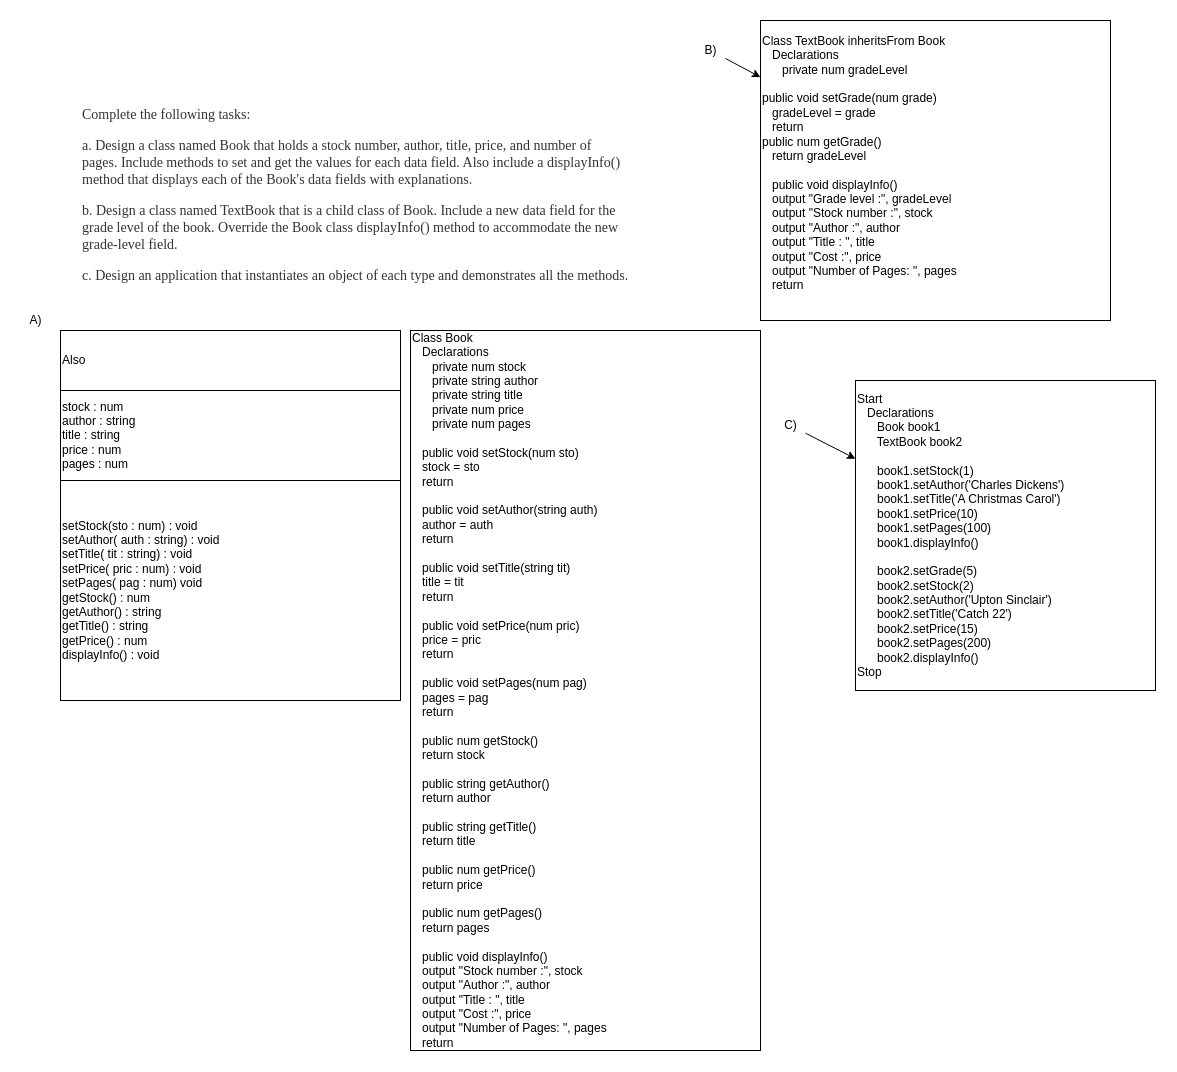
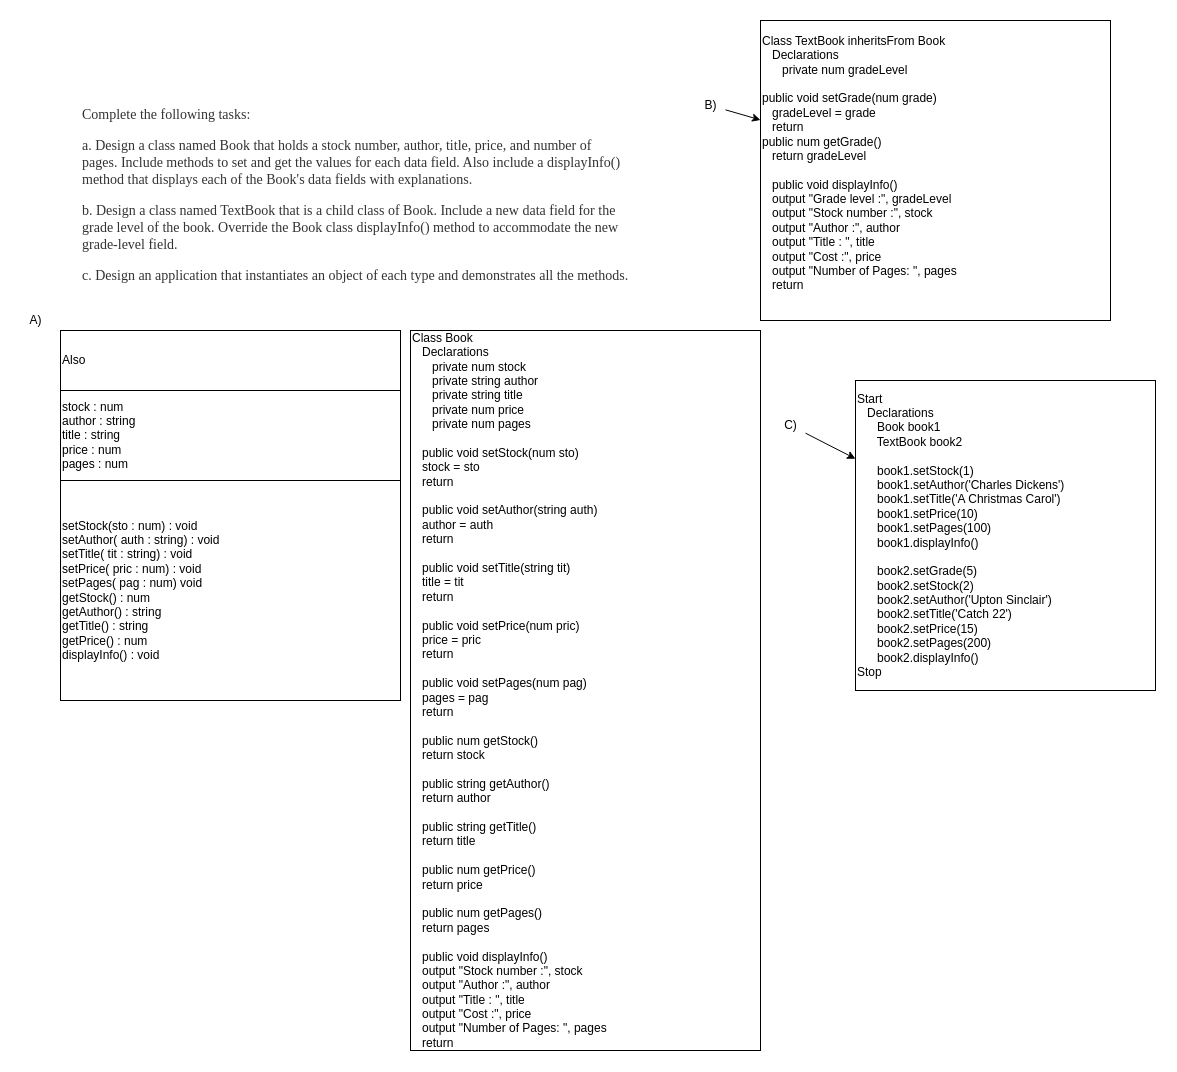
  <mxCell id="0" />
  <mxCell id="1" parent="0" />
  <mxCell id="2" value="&lt;span style=&quot;color: rgb(51, 51, 51); font-family: georgia, times, &amp;quot;times new roman&amp;quot;, serif; font-size: 14px; font-style: normal; font-weight: 400; letter-spacing: normal; text-indent: 0px; text-transform: none; word-spacing: 0px; background-color: rgb(255, 255, 255); display: inline; float: none;&quot;&gt;Complete the following tasks:&lt;/span&gt;&lt;br style=&quot;color: rgb(51, 51, 51); font-family: georgia, times, &amp;quot;times new roman&amp;quot;, serif; font-size: 14px; font-style: normal; font-weight: 400; letter-spacing: normal; text-indent: 0px; text-transform: none; word-spacing: 0px; background-color: rgb(255, 255, 255);&quot;&gt;&lt;br style=&quot;color: rgb(51, 51, 51); font-family: georgia, times, &amp;quot;times new roman&amp;quot;, serif; font-size: 14px; font-style: normal; font-weight: 400; letter-spacing: normal; text-indent: 0px; text-transform: none; word-spacing: 0px; background-color: rgb(255, 255, 255);&quot;&gt;&lt;span style=&quot;color: rgb(51, 51, 51); font-family: georgia, times, &amp;quot;times new roman&amp;quot;, serif; font-size: 14px; font-style: normal; font-weight: 400; letter-spacing: normal; text-indent: 0px; text-transform: none; word-spacing: 0px; background-color: rgb(255, 255, 255); display: inline; float: none;&quot;&gt;a. Design a class named Book that holds a stock number, author, title, price, and number of pages. Include methods to set and get the values for each data field. Also include a displayInfo() method that displays each of the Book's data fields with explanations.&lt;/span&gt;&lt;br style=&quot;color: rgb(51, 51, 51); font-family: georgia, times, &amp;quot;times new roman&amp;quot;, serif; font-size: 14px; font-style: normal; font-weight: 400; letter-spacing: normal; text-indent: 0px; text-transform: none; word-spacing: 0px; background-color: rgb(255, 255, 255);&quot;&gt;&lt;br style=&quot;color: rgb(51, 51, 51); font-family: georgia, times, &amp;quot;times new roman&amp;quot;, serif; font-size: 14px; font-style: normal; font-weight: 400; letter-spacing: normal; text-indent: 0px; text-transform: none; word-spacing: 0px; background-color: rgb(255, 255, 255);&quot;&gt;&lt;span style=&quot;color: rgb(51, 51, 51); font-family: georgia, times, &amp;quot;times new roman&amp;quot;, serif; font-size: 14px; font-style: normal; font-weight: 400; letter-spacing: normal; text-indent: 0px; text-transform: none; word-spacing: 0px; background-color: rgb(255, 255, 255); display: inline; float: none;&quot;&gt;b. Design a class named TextBook that is a child class of Book. Include a new data field for the grade level of the book. Override the Book class displayInfo() method to accommodate the new grade-level field.&lt;/span&gt;&lt;br style=&quot;color: rgb(51, 51, 51); font-family: georgia, times, &amp;quot;times new roman&amp;quot;, serif; font-size: 14px; font-style: normal; font-weight: 400; letter-spacing: normal; text-indent: 0px; text-transform: none; word-spacing: 0px; background-color: rgb(255, 255, 255);&quot;&gt;&lt;br style=&quot;color: rgb(51, 51, 51); font-family: georgia, times, &amp;quot;times new roman&amp;quot;, serif; font-size: 14px; font-style: normal; font-weight: 400; letter-spacing: normal; text-indent: 0px; text-transform: none; word-spacing: 0px; background-color: rgb(255, 255, 255);&quot;&gt;&lt;span style=&quot;color: rgb(51, 51, 51); font-family: georgia, times, &amp;quot;times new roman&amp;quot;, serif; font-size: 14px; font-style: normal; font-weight: 400; letter-spacing: normal; text-indent: 0px; text-transform: none; word-spacing: 0px; background-color: rgb(255, 255, 255); display: inline; float: none;&quot;&gt;c. Design an application that instantiates an object of each type and demonstrates all the methods.&lt;/span&gt;" style="text;whiteSpace=wrap;html=1;" parent="1" vertex="1"><mxGeometry y="100" width="550" height="200" as="geometry" x="80" /></mxCell>
  <mxCell id="3" value="Class Book&lt;br&gt;&amp;nbsp; &amp;nbsp;Declarations&lt;br&gt;&amp;nbsp; &amp;nbsp; &amp;nbsp; private num stock&lt;br&gt;&amp;nbsp; &amp;nbsp; &amp;nbsp; private string author&lt;br&gt;&amp;nbsp; &amp;nbsp; &amp;nbsp; private string title&lt;br&gt;&amp;nbsp; &amp;nbsp; &amp;nbsp; private num price&lt;br&gt;&amp;nbsp; &amp;nbsp; &amp;nbsp; private num pages&lt;br&gt;&lt;br&gt;&amp;nbsp; &amp;nbsp;public void setStock(num sto)&lt;br&gt;&amp;nbsp; &amp;nbsp;stock = sto&lt;br&gt;&amp;nbsp; &amp;nbsp;return&lt;br&gt;&lt;br&gt;&amp;nbsp; &amp;nbsp;public void setAuthor(string auth)&lt;br&gt;&amp;nbsp; &amp;nbsp;author = auth&lt;br&gt;&amp;nbsp; &amp;nbsp;return&lt;br&gt;&lt;br&gt;&amp;nbsp; &amp;nbsp;public void setTitle(string tit)&lt;br&gt;&amp;nbsp; &amp;nbsp;title = tit&lt;br&gt;&amp;nbsp; &amp;nbsp;return&lt;br&gt;&lt;br&gt;&amp;nbsp; &amp;nbsp;public void setPrice(num pric)&lt;br&gt;&amp;nbsp; &amp;nbsp;price = pric&lt;br&gt;&amp;nbsp; &amp;nbsp;return&lt;br&gt;&lt;br&gt;&amp;nbsp; &amp;nbsp;public void setPages(num pag)&lt;br&gt;&amp;nbsp; &amp;nbsp;pages = pag&lt;br&gt;&amp;nbsp; &amp;nbsp;return&lt;br&gt;&lt;br&gt;&amp;nbsp; &amp;nbsp;public num getStock()&lt;br&gt;&amp;nbsp; &amp;nbsp;return stock&lt;br&gt;&lt;br&gt;&amp;nbsp; &amp;nbsp;public string getAuthor()&lt;br&gt;&amp;nbsp; &amp;nbsp;return author&lt;br&gt;&lt;br&gt;&amp;nbsp; &amp;nbsp;public string getTitle()&lt;br&gt;&amp;nbsp; &amp;nbsp;return title&lt;br&gt;&lt;br&gt;&amp;nbsp; &amp;nbsp;public num getPrice()&lt;br&gt;&amp;nbsp; &amp;nbsp;return price&lt;br&gt;&lt;br&gt;&amp;nbsp; &amp;nbsp;public num getPages()&lt;br&gt;&amp;nbsp; &amp;nbsp;return pages&lt;br&gt;&lt;br&gt;&amp;nbsp; &amp;nbsp;public void displayInfo()&lt;br&gt;&amp;nbsp; &amp;nbsp;output &quot;Stock number :&quot;, stock&lt;br&gt;&amp;nbsp; &amp;nbsp;output &quot;Author :&quot;, author&lt;br&gt;&amp;nbsp; &amp;nbsp;output &quot;Title : &quot;, title&lt;br&gt;&amp;nbsp; &amp;nbsp;output &quot;Cost :&quot;, price&lt;br&gt;&amp;nbsp; &amp;nbsp;output &quot;Number of Pages: &quot;, pages&lt;br&gt;&amp;nbsp; &amp;nbsp;return" style="whiteSpace=wrap;html=1;align=left;" vertex="1" parent="1"><mxGeometry x="410" y="330" width="350" height="720" as="geometry" /></mxCell>
  <mxCell id="4" value="Also" style="whiteSpace=wrap;html=1;align=left;" vertex="1" parent="1"><mxGeometry x="60" y="330" width="340" height="60" as="geometry" /></mxCell>
  <mxCell id="5" value="stock : num&lt;br&gt;author : string&lt;br&gt;title : string&lt;br&gt;price : num&lt;br&gt;pages : num" style="whiteSpace=wrap;html=1;align=left;" vertex="1" parent="1"><mxGeometry x="60" y="390" width="340" height="90" as="geometry" /></mxCell>
  <mxCell id="6" value="setStock(sto : num) : void&lt;br&gt;setAuthor( auth : string) : void&lt;br&gt;setTitle( tit : string) : void&lt;br&gt;setPrice( pric : num) : void&lt;br&gt;setPages( pag : num) void&lt;br&gt;getStock() : num&lt;br&gt;getAuthor() : string&lt;br&gt;getTitle() : string&lt;br&gt;getPrice() : num&lt;br&gt;displayInfo() : void" style="whiteSpace=wrap;html=1;align=left;" vertex="1" parent="1"><mxGeometry x="60" y="480" width="340" height="220" as="geometry" /></mxCell>
  <mxCell id="7" value="A)" style="text;html=1;align=center;verticalAlign=middle;resizable=0;points=[];autosize=1;strokeColor=none;fillColor=none;" vertex="1" parent="1"><mxGeometry x="20" y="310" width="30" height="20" as="geometry" /></mxCell>
  <mxCell id="8" value="" style="edgeStyle=none;html=1;" edge="1" parent="1" source="9" target="10"><mxGeometry relative="1" as="geometry" /></mxCell>
  <mxCell id="9" value="C)" style="text;html=1;align=center;verticalAlign=middle;resizable=0;points=[];autosize=1;strokeColor=none;fillColor=none;" vertex="1" parent="1"><mxGeometry x="775" y="415" width="30" height="20" as="geometry" /></mxCell>
  <mxCell id="10" value="Start&amp;nbsp;&lt;br&gt;&amp;nbsp; &amp;nbsp;Declarations&lt;br&gt;&amp;nbsp; &amp;nbsp; &amp;nbsp; Book book1&amp;nbsp;&lt;br&gt;&amp;nbsp; &amp;nbsp; &amp;nbsp; TextBook book2&lt;br&gt;&lt;br&gt;&amp;nbsp; &amp;nbsp; &amp;nbsp; book1.setStock(1)&lt;br&gt;&amp;nbsp; &amp;nbsp; &amp;nbsp; book1.setAuthor('Charles Dickens')&lt;br&gt;&amp;nbsp; &amp;nbsp; &amp;nbsp; book1.setTitle('A Christmas Carol')&lt;br&gt;&amp;nbsp; &amp;nbsp; &amp;nbsp; book1.setPrice(10)&lt;br&gt;&amp;nbsp; &amp;nbsp; &amp;nbsp; book1.setPages(100)&lt;br&gt;&amp;nbsp; &amp;nbsp; &amp;nbsp; book1.displayInfo()&lt;br&gt;&lt;br&gt;&amp;nbsp; &amp;nbsp; &amp;nbsp; book2.setGrade(5)&lt;br&gt;&amp;nbsp; &amp;nbsp; &amp;nbsp; book2.setStock(2)&lt;br&gt;&amp;nbsp; &amp;nbsp; &amp;nbsp; book2.setAuthor('Upton Sinclair')&lt;br&gt;&amp;nbsp; &amp;nbsp; &amp;nbsp; book2.setTitle('Catch 22')&lt;br&gt;&amp;nbsp; &amp;nbsp; &amp;nbsp; book2.setPrice(15)&lt;br&gt;&amp;nbsp; &amp;nbsp; &amp;nbsp; book2.setPages(200)&lt;br&gt;&amp;nbsp; &amp;nbsp; &amp;nbsp; book2.displayInfo()&lt;br&gt;Stop" style="whiteSpace=wrap;html=1;align=left;" vertex="1" parent="1"><mxGeometry x="855" y="380" width="300" height="310" as="geometry" /></mxCell>
  <mxCell id="11" value="" style="edgeStyle=none;html=1;" edge="1" parent="1" source="12" target="13"><mxGeometry relative="1" as="geometry" /></mxCell>
- <mxCell id="12" value="B)" style="text;html=1;align=center;verticalAlign=middle;resizable=0;points=[];autosize=1;strokeColor=none;fillColor=none;" vertex="1" parent="1"><mxGeometry x="695" y="40" width="30" height="20" as="geometry" /></mxCell>
+ <mxCell id="12" value="B)" style="text;html=1;align=center;verticalAlign=middle;resizable=0;points=[];autosize=1;strokeColor=none;fillColor=none;" vertex="1" parent="1"><mxGeometry x="695" y="95" width="30" height="20" as="geometry" /></mxCell>
  <mxCell id="13" value="Class TextBook inheritsFrom Book&lt;br&gt;&amp;nbsp; &amp;nbsp;Declarations&lt;br&gt;&amp;nbsp; &amp;nbsp; &amp;nbsp; private num gradeLevel&lt;br&gt;&amp;nbsp; &amp;nbsp;&lt;br&gt;public void setGrade(num grade)&lt;br&gt;&amp;nbsp; &amp;nbsp;gradeLevel = grade&lt;br&gt;&amp;nbsp; &amp;nbsp;return&lt;br&gt;public num getGrade()&lt;br&gt;&amp;nbsp; &amp;nbsp;return gradeLevel&lt;br&gt;&lt;br&gt;&amp;nbsp; &amp;nbsp;public void displayInfo()&lt;br&gt;&amp;nbsp; &amp;nbsp;output &quot;Grade level :&quot;, gradeLevel&lt;br&gt;&amp;nbsp; &amp;nbsp;output &quot;Stock number :&quot;, stock&lt;br&gt;&amp;nbsp; &amp;nbsp;output &quot;Author :&quot;, author&lt;br&gt;&amp;nbsp; &amp;nbsp;output &quot;Title : &quot;, title&lt;br&gt;&amp;nbsp; &amp;nbsp;output &quot;Cost :&quot;, price&lt;br&gt;&amp;nbsp; &amp;nbsp;output &quot;Number of Pages: &quot;, pages&lt;br&gt;&amp;nbsp; &amp;nbsp;return&lt;br&gt;&amp;nbsp; &amp;nbsp;" style="whiteSpace=wrap;html=1;align=left;" vertex="1" parent="1"><mxGeometry x="760" y="20" width="350" height="300" as="geometry" /></mxCell>
